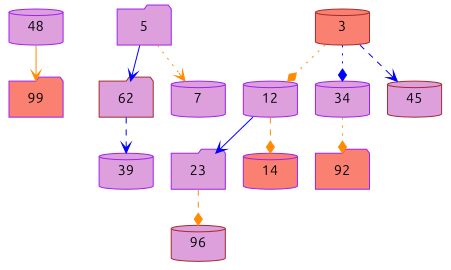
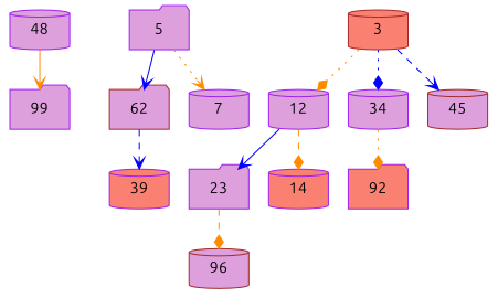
  digraph {
    fontname=Ubuntu
    node [color=purple fillcolor=plum fontname=Ubuntu shape=cylinder style=filled]
    edge [arrowhead=vee color=darkorange fontname=Ubuntu style=dotted]
-   99 [fillcolor=salmon shape=folder]
+   99 [shape=folder]
    48
    5 [shape=folder]
    n4 [color=brown label=62 shape=folder]
    7
-   39
+   39 [fillcolor=salmon]
    3 [color=brown fillcolor=salmon]
    12
    34
    45 [color=brown]
    23 [shape=folder]
    14 [fillcolor=salmon]
    92 [fillcolor=salmon shape=folder]
    n14 [color=brown label=96]
    48 -> 99 [style=solid]
    5 -> n4 [color=blue style=solid]
    5 -> 7
    n4 -> 39 [color=blue style=dashed]
    3 -> 12 [arrowhead=diamond]
    3 -> 34 [arrowhead=diamond color=blue]
    3 -> 45 [color=blue style=dashed]
    12 -> 23 [color=blue style=solid]
    12 -> 14 [arrowhead=diamond style=dashed]
    34 -> 92 [arrowhead=diamond]
    23 -> n14 [arrowhead=diamond style=dashed]
  }
